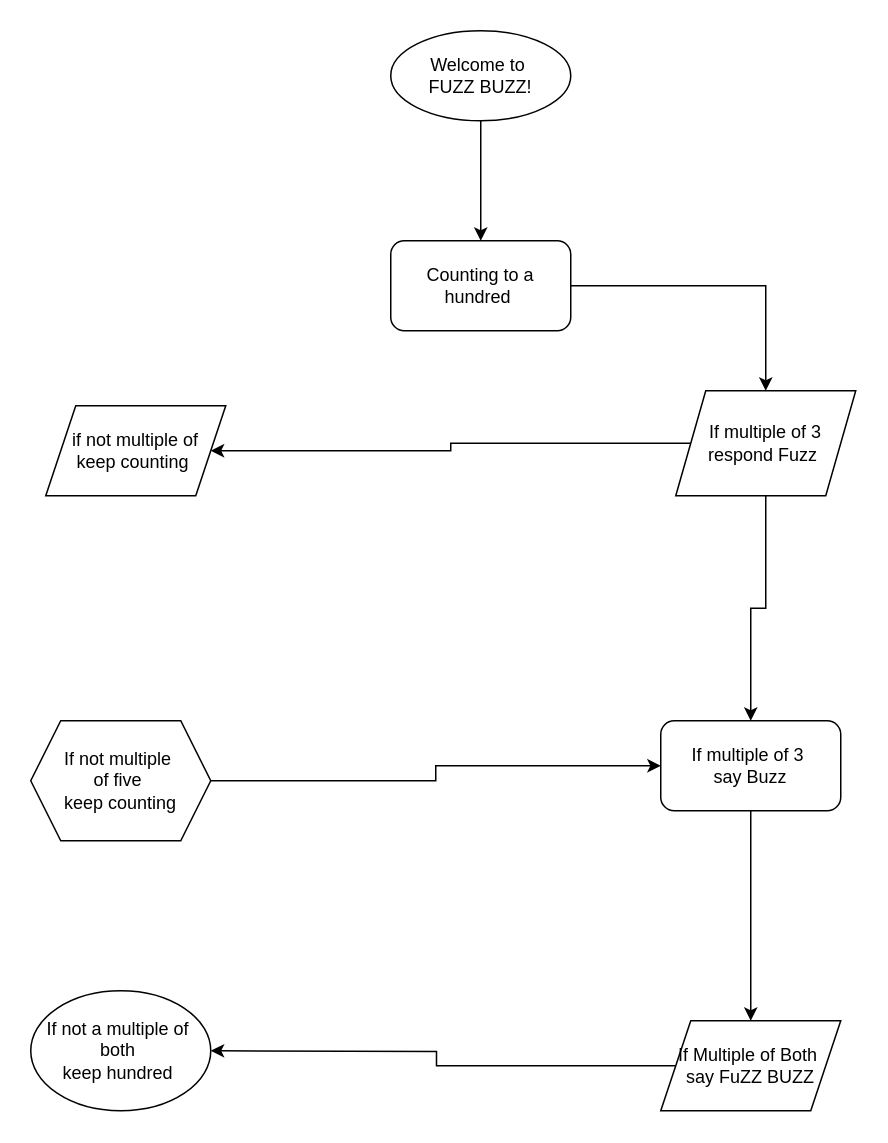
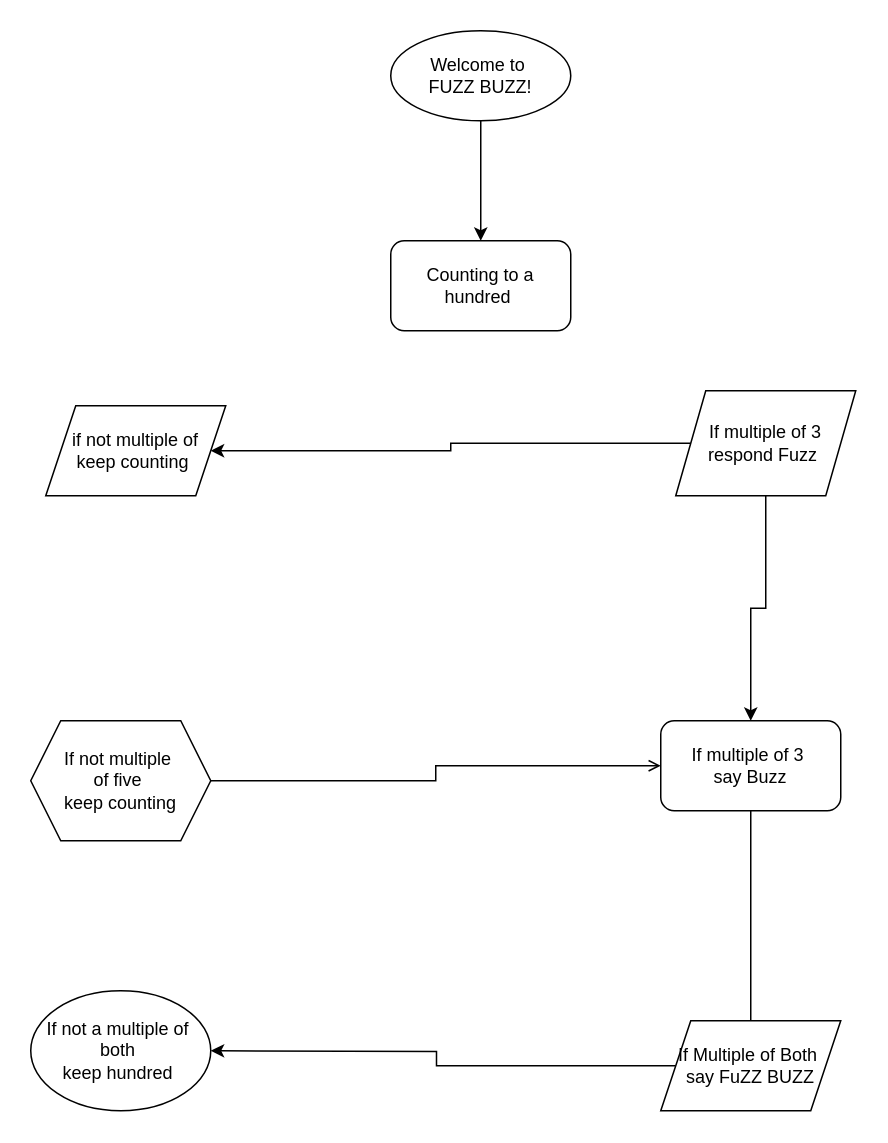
  <mxCell id="0" />
  <mxCell id="1" parent="0" />
  <mxCell id="2" style="edgeStyle=orthogonalEdgeStyle;rounded=0;orthogonalLoop=1;jettySize=auto;html=1;exitX=0.5;exitY=1;exitDx=0;exitDy=0;" edge="1" parent="1" source="3" target="5"><mxGeometry relative="1" as="geometry" /></mxCell>
  <mxCell id="3" value="Welcome to&amp;nbsp;&lt;br&gt;FUZZ BUZZ!" style="ellipse;whiteSpace=wrap;html=1;" vertex="1" parent="1"><mxGeometry x="260" width="120" height="60" as="geometry" y="20" /></mxCell>
- <mxCell id="4" style="edgeStyle=orthogonalEdgeStyle;rounded=0;orthogonalLoop=1;jettySize=auto;html=1;exitX=1;exitY=0.5;exitDx=0;exitDy=0;" edge="1" parent="1" source="5" target="8"><mxGeometry relative="1" as="geometry" /></mxCell>
  <mxCell id="5" value="Counting to a hundred&amp;nbsp;" style="rounded=1;whiteSpace=wrap;html=1;" vertex="1" parent="1"><mxGeometry x="260" y="160" width="120" height="60" as="geometry" /></mxCell>
  <mxCell id="6" style="edgeStyle=orthogonalEdgeStyle;rounded=0;orthogonalLoop=1;jettySize=auto;html=1;entryX=0.5;entryY=0;entryDx=0;entryDy=0;" edge="1" parent="1" source="8" target="11"><mxGeometry relative="1" as="geometry" /></mxCell>
  <mxCell id="7" style="edgeStyle=orthogonalEdgeStyle;rounded=0;orthogonalLoop=1;jettySize=auto;html=1;exitX=0;exitY=0.5;exitDx=0;exitDy=0;" edge="1" parent="1" source="8" target="9"><mxGeometry relative="1" as="geometry" /></mxCell>
  <mxCell id="8" value="If multiple of 3&lt;br&gt;respond Fuzz&amp;nbsp;" style="shape=parallelogram;perimeter=parallelogramPerimeter;whiteSpace=wrap;html=1;fixedSize=1;" vertex="1" parent="1"><mxGeometry x="450" y="260" width="120" height="70" as="geometry" /></mxCell>
  <mxCell id="9" value="if not multiple of&lt;br&gt;keep counting&amp;nbsp;&lt;br&gt;" style="shape=parallelogram;perimeter=parallelogramPerimeter;whiteSpace=wrap;html=1;fixedSize=1;" vertex="1" parent="1"><mxGeometry x="30" y="270" width="120" height="60" as="geometry" /></mxCell>
- <mxCell id="10" style="edgeStyle=orthogonalEdgeStyle;rounded=0;orthogonalLoop=1;jettySize=auto;html=1;" edge="1" parent="1" source="11" target="15"><mxGeometry relative="1" as="geometry"><mxPoint x="620" y="660" as="targetPoint" /></mxGeometry></mxCell>
+ <mxCell id="10" style="edgeStyle=orthogonalEdgeStyle;rounded=0;orthogonalLoop=1;jettySize=auto;html=1;endArrow=none;" edge="1" parent="1" source="11" target="15"><mxGeometry relative="1" as="geometry"><mxPoint x="620" y="660" as="targetPoint" /></mxGeometry></mxCell>
  <mxCell id="11" value="If multiple of 3&amp;nbsp;&lt;br&gt;say Buzz" style="rounded=1;whiteSpace=wrap;html=1;" vertex="1" parent="1"><mxGeometry x="440" y="480" width="120" height="60" as="geometry" /></mxCell>
- <mxCell id="12" style="edgeStyle=orthogonalEdgeStyle;rounded=0;orthogonalLoop=1;jettySize=auto;html=1;entryX=0;entryY=0.5;entryDx=0;entryDy=0;" edge="1" parent="1" source="13" target="11"><mxGeometry relative="1" as="geometry" /></mxCell>
+ <mxCell id="12" style="edgeStyle=orthogonalEdgeStyle;rounded=0;orthogonalLoop=1;jettySize=auto;html=1;entryX=0;entryY=0.5;entryDx=0;entryDy=0;endArrow=open;" edge="1" parent="1" source="13" target="11"><mxGeometry relative="1" as="geometry" /></mxCell>
  <mxCell id="13" value="If not multiple&amp;nbsp;&lt;br&gt;of five&amp;nbsp;&lt;br&gt;keep counting" style="shape=hexagon;perimeter=hexagonPerimeter2;whiteSpace=wrap;html=1;fixedSize=1;" vertex="1" parent="1"><mxGeometry x="20" y="480" width="120" height="80" as="geometry" /></mxCell>
  <mxCell id="14" style="edgeStyle=orthogonalEdgeStyle;rounded=0;orthogonalLoop=1;jettySize=auto;html=1;exitX=0;exitY=0.5;exitDx=0;exitDy=0;" edge="1" parent="1" source="15"><mxGeometry relative="1" as="geometry"><mxPoint x="140" y="700" as="targetPoint" /></mxGeometry></mxCell>
  <mxCell id="15" value="If Multiple of Both&amp;nbsp;&lt;br&gt;say FuZZ BUZZ&lt;br&gt;" style="shape=parallelogram;perimeter=parallelogramPerimeter;whiteSpace=wrap;html=1;fixedSize=1;" vertex="1" parent="1"><mxGeometry x="440" y="680" width="120" height="60" as="geometry" /></mxCell>
  <mxCell id="16" value="If not a multiple of&amp;nbsp;&lt;br&gt;both&amp;nbsp;&lt;br&gt;keep hundred&amp;nbsp;&lt;br&gt;" style="ellipse;whiteSpace=wrap;html=1;" vertex="1" parent="1"><mxGeometry x="20" y="660" width="120" height="80" as="geometry" /></mxCell>
